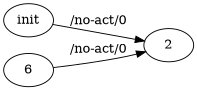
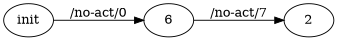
  digraph {
    rankdir=LR
    n1 [label=init]
    n2 [label=6]
    n3 [label=2]
-   n1 -> n3 [label="/no-act/0"]
-   n2 -> n3 [label="/no-act/0"]
+   n1 -> n2 [label="/no-act/0"]
+   n2 -> n3 [label="/no-act/7"]
  }
